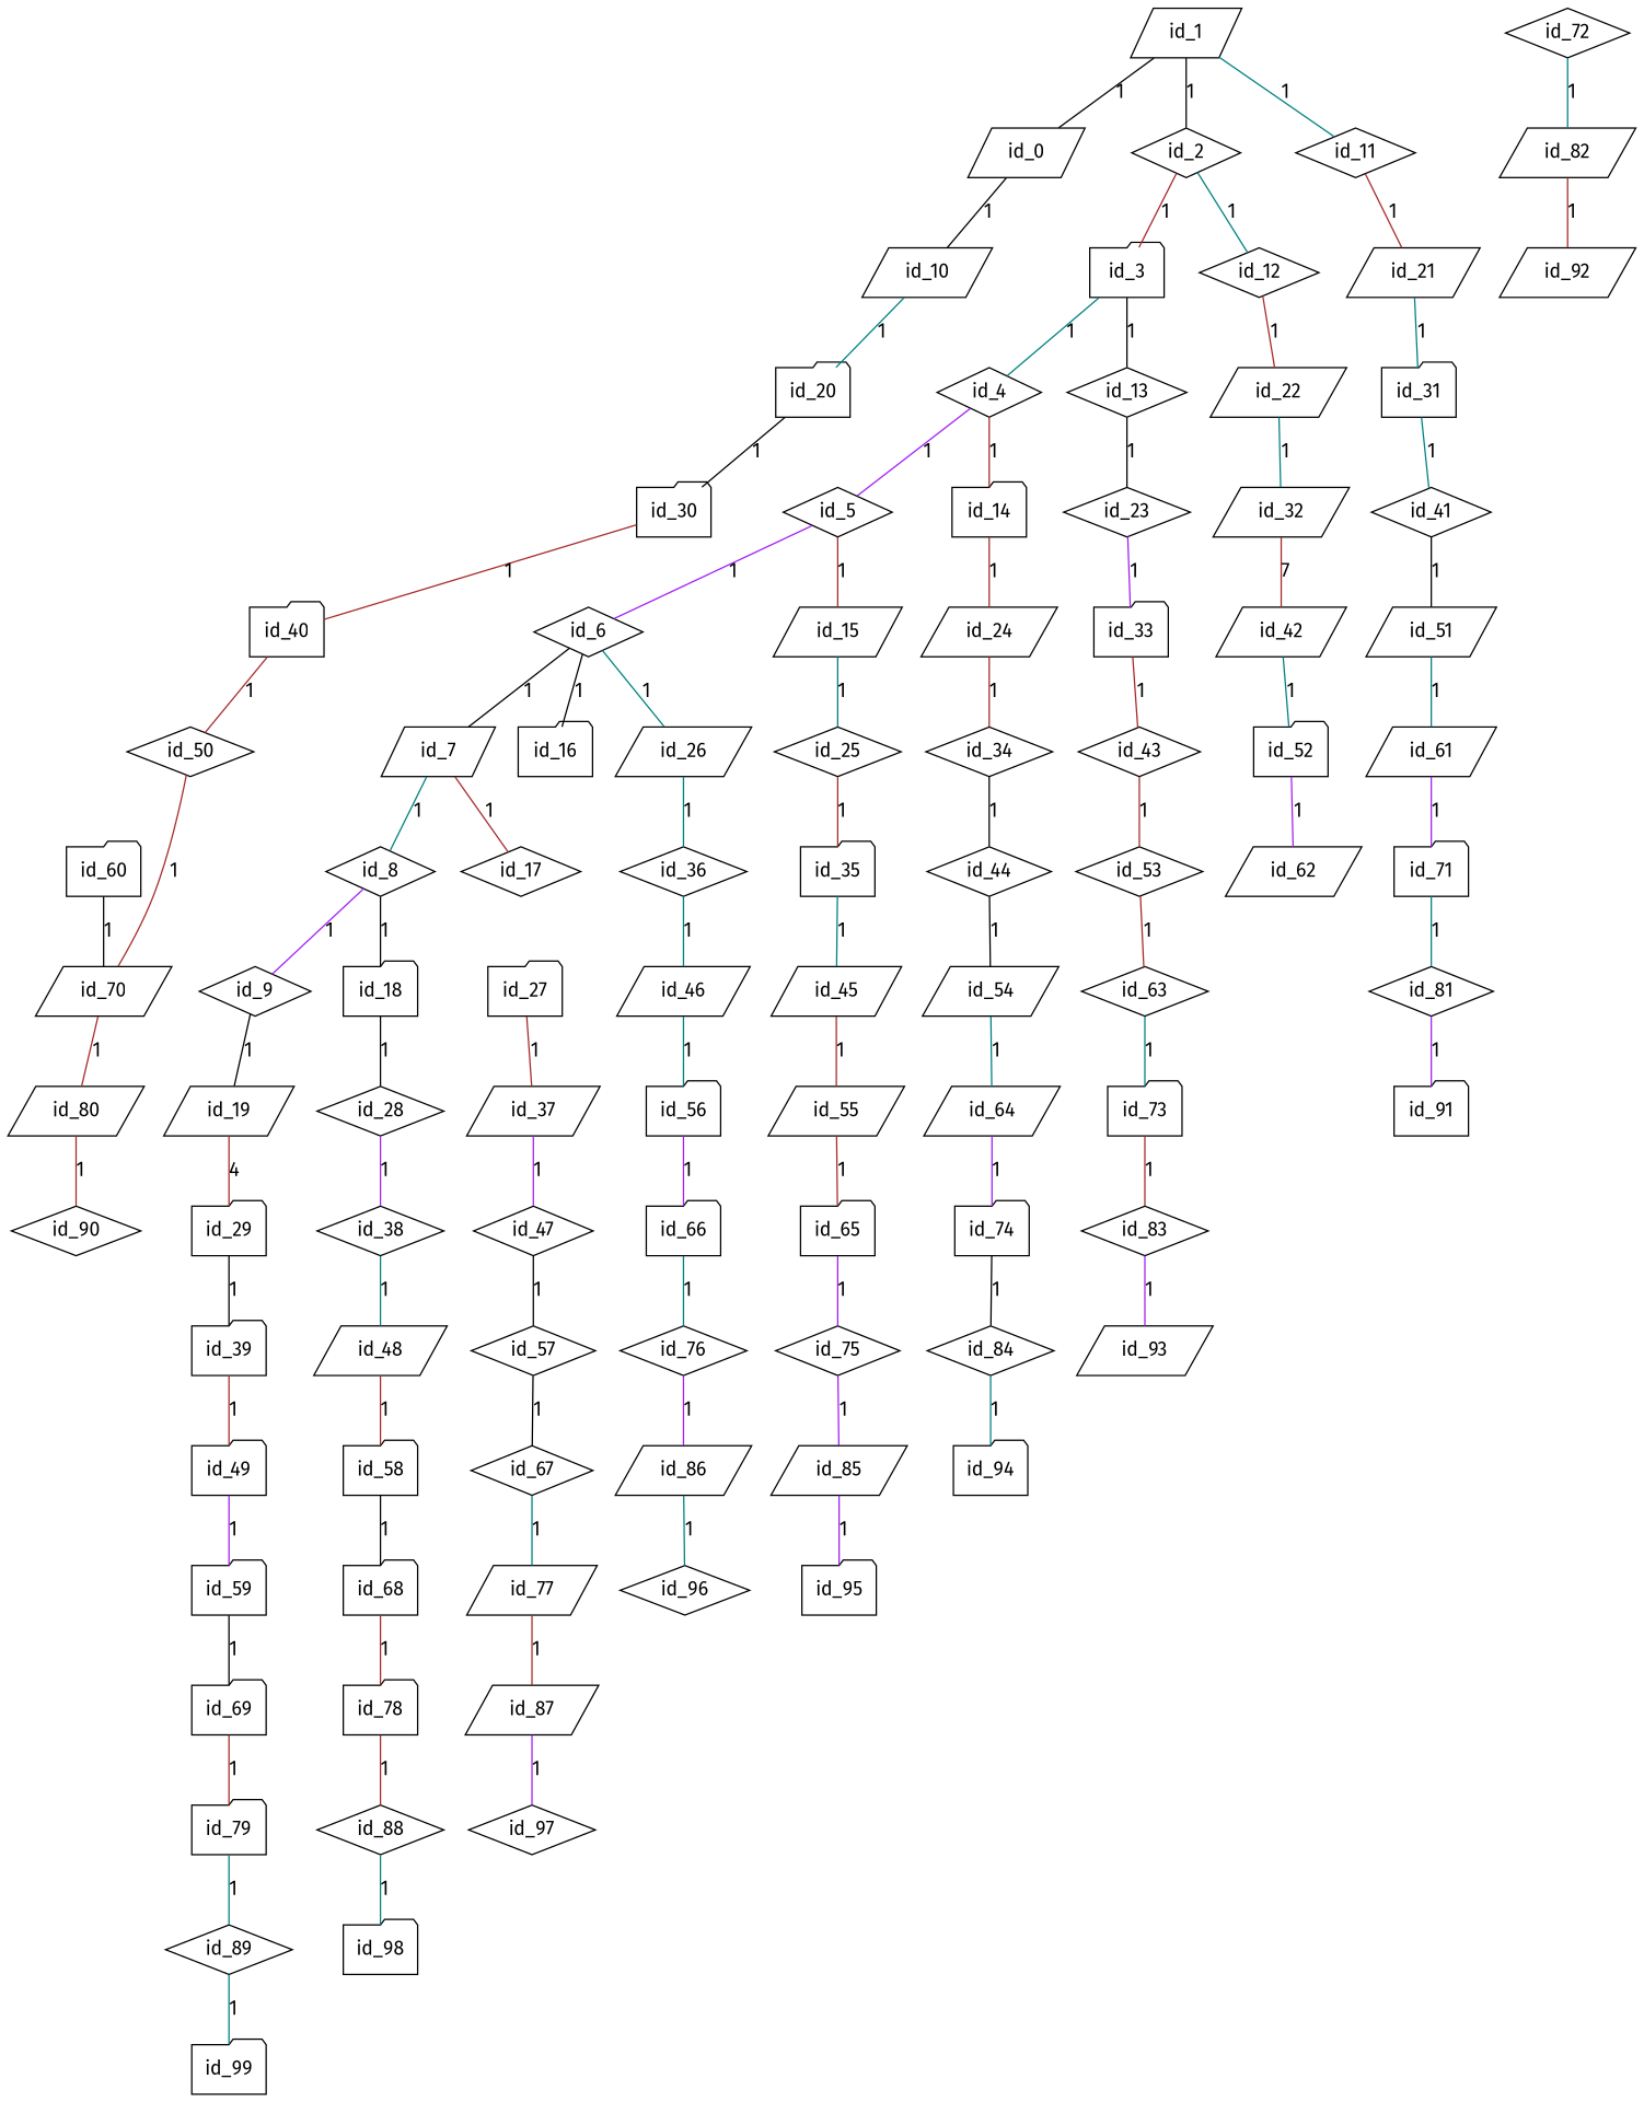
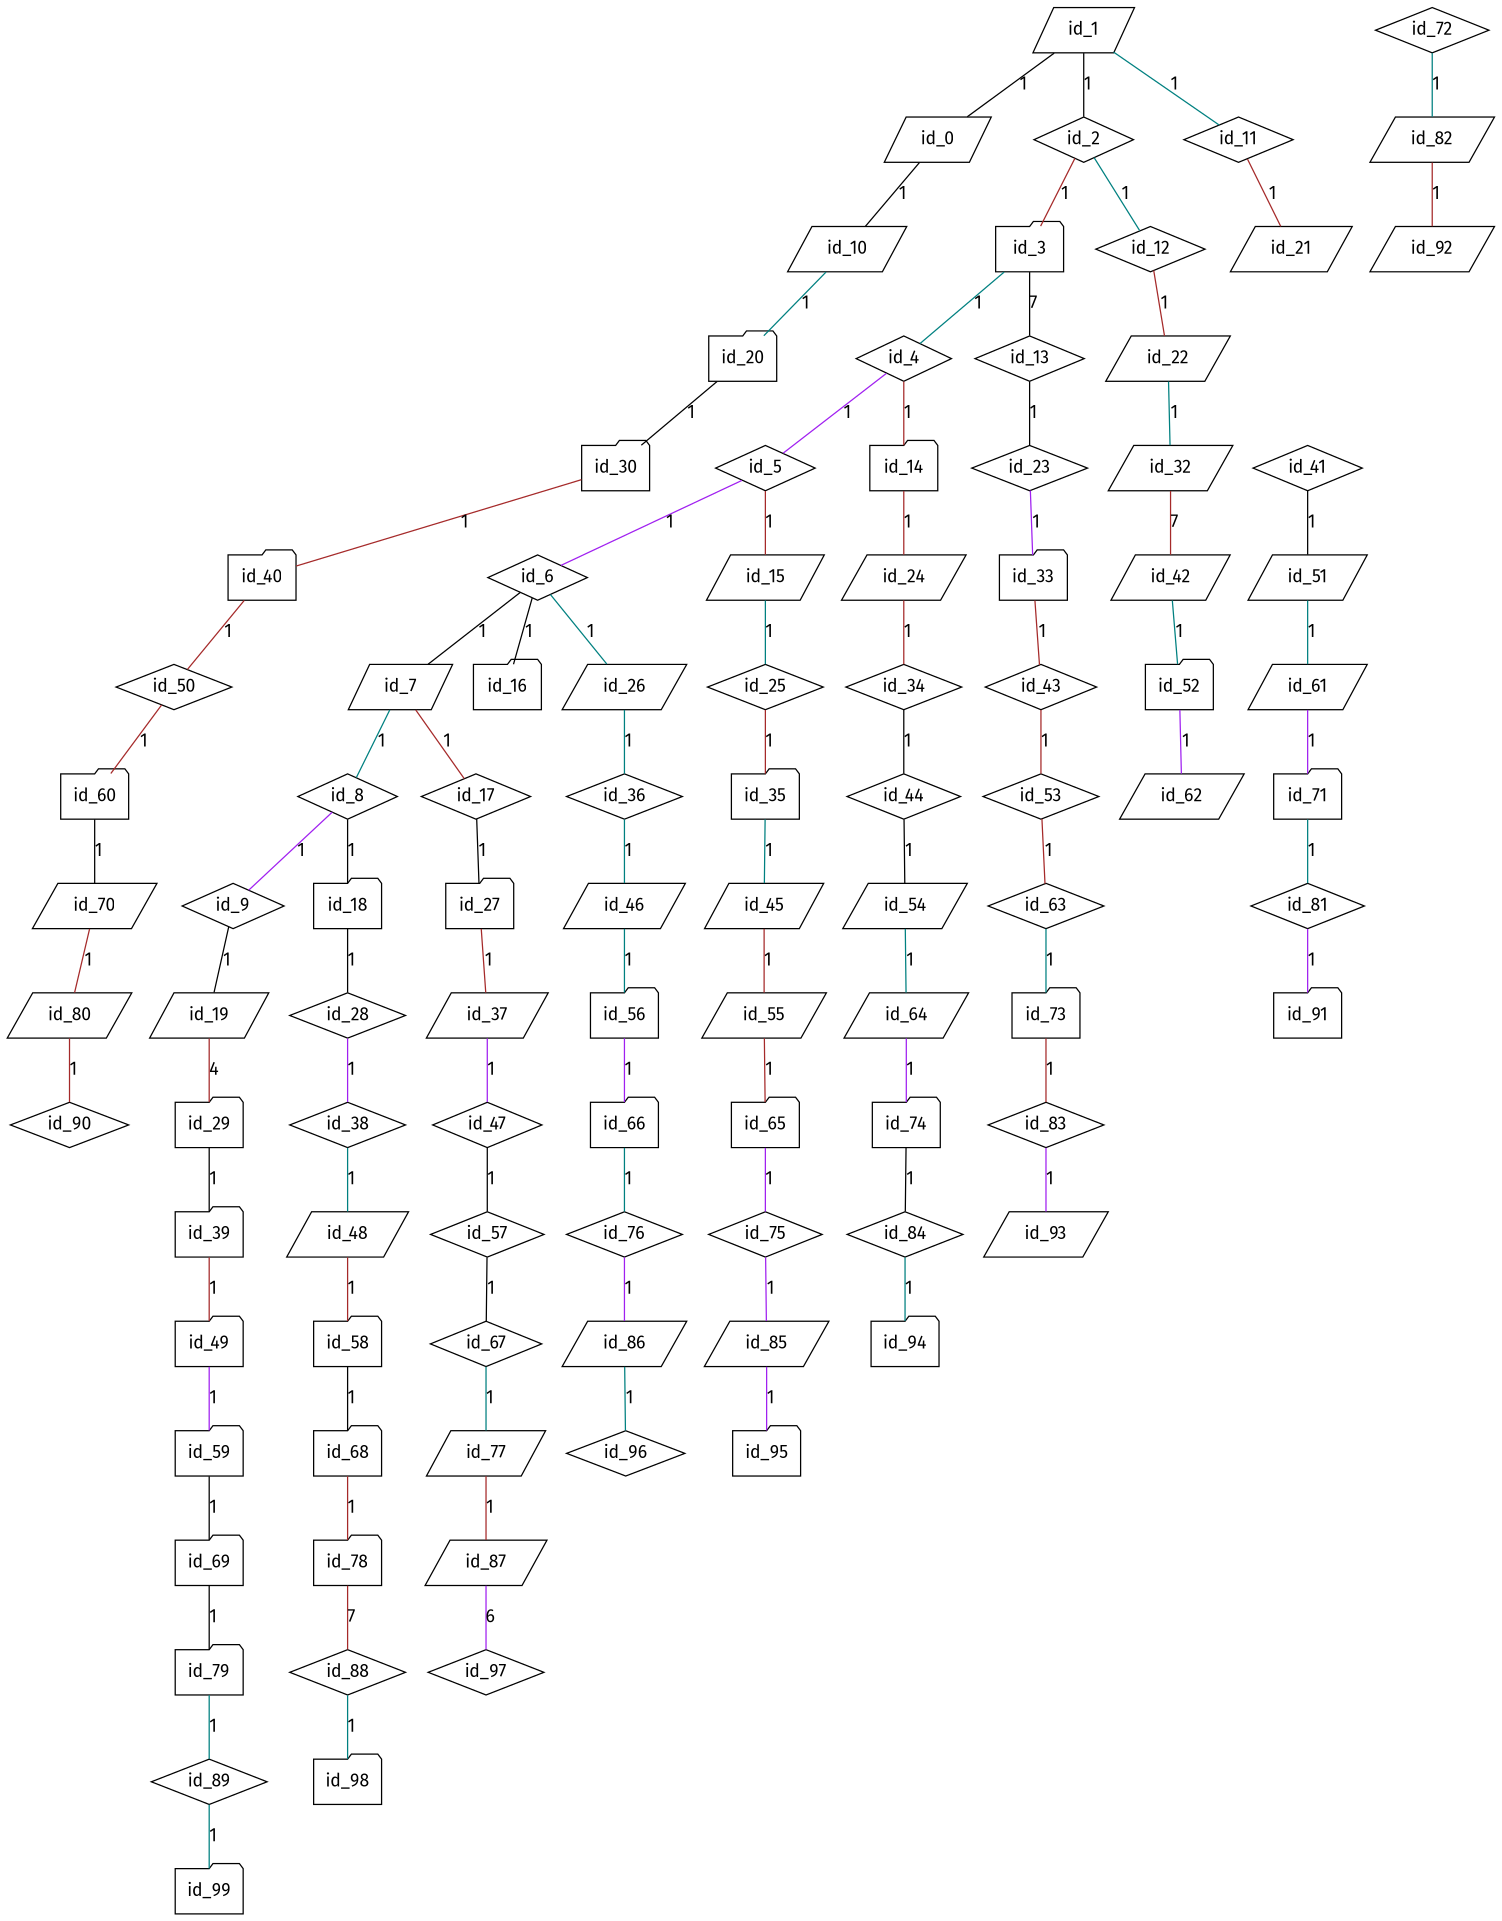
  graph {
    fontname="Fira Sans"
    node [fontname="Fira Sans" shape=diamond]
    edge [color=brown fontname="Fira Sans"]
    id_0 [shape=parallelogram]
    id_10 [shape=parallelogram]
    id_20 [shape=folder]
    id_3 [shape=folder]
    id_2
    id_12
    id_4
    id_13
    id_22 [shape=parallelogram]
    id_21 [shape=parallelogram]
    id_11
-   id_31 [shape=folder]
    id_30 [shape=folder]
    id_5
    id_14 [shape=folder]
    id_23
    id_32 [shape=parallelogram]
    id_41
    id_40 [shape=folder]
    id_6
    id_15 [shape=parallelogram]
    id_24 [shape=parallelogram]
    id_33 [shape=folder]
    id_42 [shape=parallelogram]
    id_51 [shape=parallelogram]
    id_50
    id_7 [shape=parallelogram]
    id_16 [shape=folder]
    id_26 [shape=parallelogram]
    id_25
    id_34
    id_43
    id_52 [shape=folder]
    id_61 [shape=parallelogram]
    id_60 [shape=folder]
    id_8
    id_17
    id_35 [shape=folder]
    id_44
    id_53
    id_62 [shape=parallelogram]
    id_71 [shape=folder]
    id_70 [shape=parallelogram]
    id_9
    id_18 [shape=folder]
    id_27 [shape=folder]
    id_36
    id_45 [shape=parallelogram]
    id_54 [shape=parallelogram]
    id_63
    id_81
    id_80 [shape=parallelogram]
    id_19 [shape=parallelogram]
    id_28
    id_37 [shape=parallelogram]
    id_46 [shape=parallelogram]
    id_55 [shape=parallelogram]
    id_64 [shape=parallelogram]
    id_73 [shape=folder]
    id_82 [shape=parallelogram]
    id_72
    id_91 [shape=folder]
    id_90
    id_29 [shape=folder]
    id_38
    id_47
    id_56 [shape=folder]
    id_65 [shape=folder]
    id_74 [shape=folder]
    id_83
    id_92 [shape=parallelogram]
    id_39 [shape=folder]
    id_48 [shape=parallelogram]
    id_57
    id_66 [shape=folder]
    id_75
    id_84
    id_93 [shape=parallelogram]
    id_49 [shape=folder]
    id_58 [shape=folder]
    id_67
    id_76
    id_85 [shape=parallelogram]
    id_94 [shape=folder]
    id_59 [shape=folder]
    id_68 [shape=folder]
    id_77 [shape=parallelogram]
    id_86 [shape=parallelogram]
    id_95 [shape=folder]
    id_69 [shape=folder]
    id_78 [shape=folder]
    id_87 [shape=parallelogram]
    id_96
    id_79 [shape=folder]
    id_88
    id_97
    id_89
    id_98 [shape=folder]
    id_99 [shape=folder]
    id_1 [shape=parallelogram]
    id_0 -- id_10 [color=black label=1]
    id_10 -- id_20 [color=teal label=1]
    id_20 -- id_30 [color=black label=1]
    id_3 -- id_4 [color=teal label=1]
-   id_3 -- id_13 [color=black label=1]
+   id_3 -- id_13 [color=black label=7]
    id_2 -- id_3 [label=1]
    id_2 -- id_12 [color=teal label=1]
    id_12 -- id_22 [label=1]
    id_4 -- id_5 [color=purple label=1]
    id_4 -- id_14 [label=1]
    id_13 -- id_23 [color=black label=1]
    id_22 -- id_32 [color=teal label=1]
-   id_21 -- id_31 [color=teal label=1]
    id_11 -- id_21 [label=1]
-   id_31 -- id_41 [color=teal label=1]
    id_30 -- id_40 [label=1]
    id_5 -- id_6 [color=purple label=1]
    id_5 -- id_15 [label=1]
    id_14 -- id_24 [label=1]
    id_23 -- id_33 [color=purple label=1]
    id_32 -- id_42 [label=7]
    id_41 -- id_51 [color=black label=1]
    id_40 -- id_50 [label=1]
    id_6 -- id_7 [color=black label=1]
    id_6 -- id_16 [color=black label=1]
    id_6 -- id_26 [color=teal label=1]
    id_15 -- id_25 [color=teal label=1]
    id_24 -- id_34 [label=1]
    id_33 -- id_43 [label=1]
    id_42 -- id_52 [color=teal label=1]
    id_51 -- id_61 [color=teal label=1]
-   id_50 -- id_70 [label=1]
+   id_50 -- id_60 [label=1]
    id_7 -- id_8 [color=teal label=1]
    id_7 -- id_17 [label=1]
    id_26 -- id_36 [color=teal label=1]
    id_25 -- id_35 [label=1]
    id_34 -- id_44 [color=black label=1]
    id_43 -- id_53 [label=1]
    id_52 -- id_62 [color=purple label=1]
    id_61 -- id_71 [color=purple label=1]
    id_60 -- id_70 [color=black label=1]
    id_8 -- id_9 [color=purple label=1]
    id_8 -- id_18 [color=black label=1]
+   id_17 -- id_27 [color=black label=1]
    id_35 -- id_45 [color=teal label=1]
    id_44 -- id_54 [color=black label=1]
    id_53 -- id_63 [label=1]
    id_71 -- id_81 [color=teal label=1]
    id_70 -- id_80 [label=1]
    id_9 -- id_19 [color=black label=1]
    id_18 -- id_28 [color=black label=1]
    id_27 -- id_37 [label=1]
    id_36 -- id_46 [color=teal label=1]
    id_45 -- id_55 [label=1]
    id_54 -- id_64 [color=teal label=1]
    id_63 -- id_73 [color=teal label=1]
    id_81 -- id_91 [color=purple label=1]
    id_80 -- id_90 [label=1]
    id_19 -- id_29 [label=4]
    id_28 -- id_38 [color=purple label=1]
    id_37 -- id_47 [color=purple label=1]
    id_46 -- id_56 [color=teal label=1]
    id_55 -- id_65 [label=1]
    id_64 -- id_74 [color=purple label=1]
    id_73 -- id_83 [label=1]
    id_82 -- id_92 [label=1]
    id_72 -- id_82 [color=teal label=1]
    id_29 -- id_39 [color=black label=1]
    id_38 -- id_48 [color=teal label=1]
    id_47 -- id_57 [color=black label=1]
    id_56 -- id_66 [color=purple label=1]
    id_65 -- id_75 [color=purple label=1]
    id_74 -- id_84 [color=black label=1]
    id_83 -- id_93 [color=purple label=1]
    id_39 -- id_49 [label=1]
    id_48 -- id_58 [label=1]
    id_57 -- id_67 [color=black label=1]
    id_66 -- id_76 [color=teal label=1]
    id_75 -- id_85 [color=purple label=1]
    id_84 -- id_94 [color=teal label=1]
    id_49 -- id_59 [color=purple label=1]
    id_58 -- id_68 [color=black label=1]
    id_67 -- id_77 [color=teal label=1]
    id_76 -- id_86 [color=purple label=1]
    id_85 -- id_95 [color=purple label=1]
    id_59 -- id_69 [color=black label=1]
    id_68 -- id_78 [label=1]
    id_77 -- id_87 [label=1]
    id_86 -- id_96 [color=teal label=1]
-   id_69 -- id_79 [label=1]
-   id_78 -- id_88 [label=1]
-   id_87 -- id_97 [color=purple label=1]
+   id_69 -- id_79 [color=black label=1]
+   id_78 -- id_88 [label=7]
+   id_87 -- id_97 [color=purple label=6]
    id_79 -- id_89 [color=teal label=1]
    id_88 -- id_98 [color=teal label=1]
    id_89 -- id_99 [color=teal label=1]
    id_1 -- id_0 [color=black label=1]
    id_1 -- id_2 [color=black label=1]
    id_1 -- id_11 [color=teal label=1]
  }
